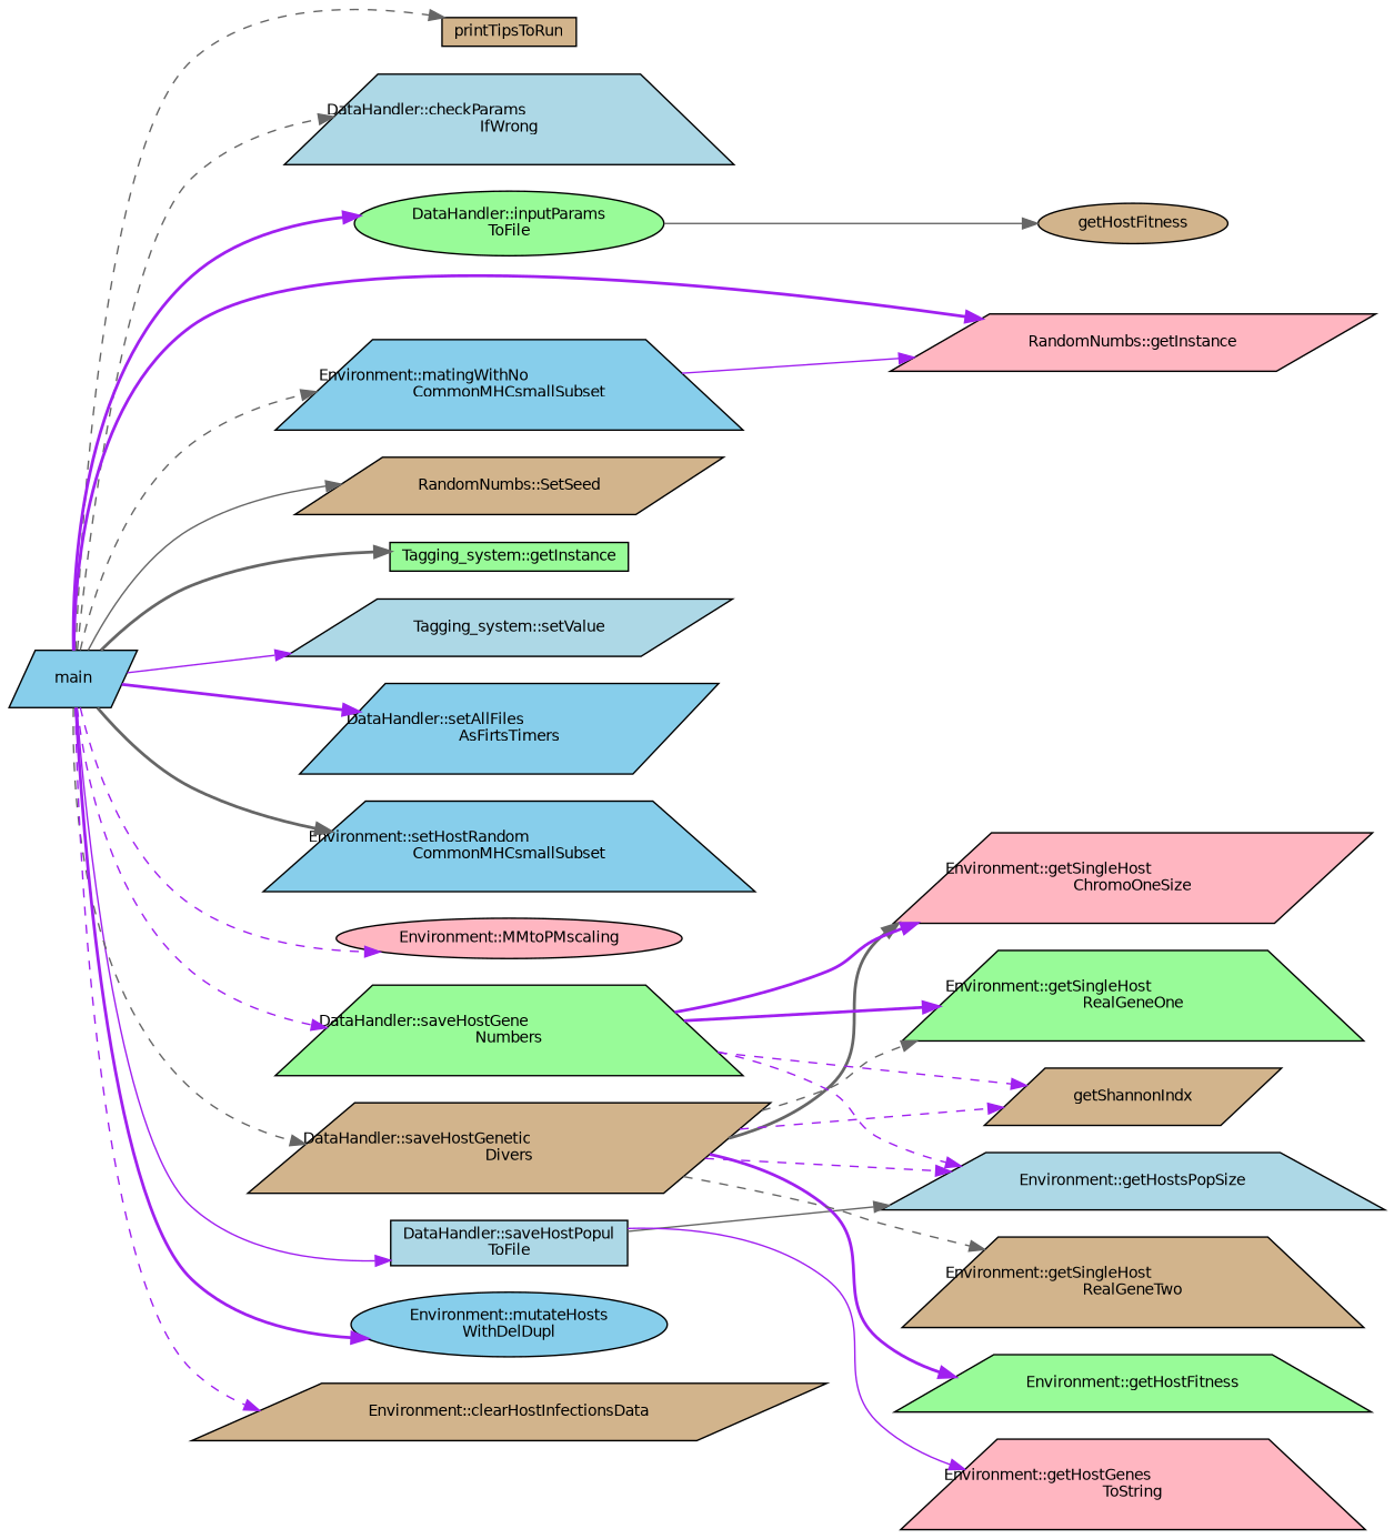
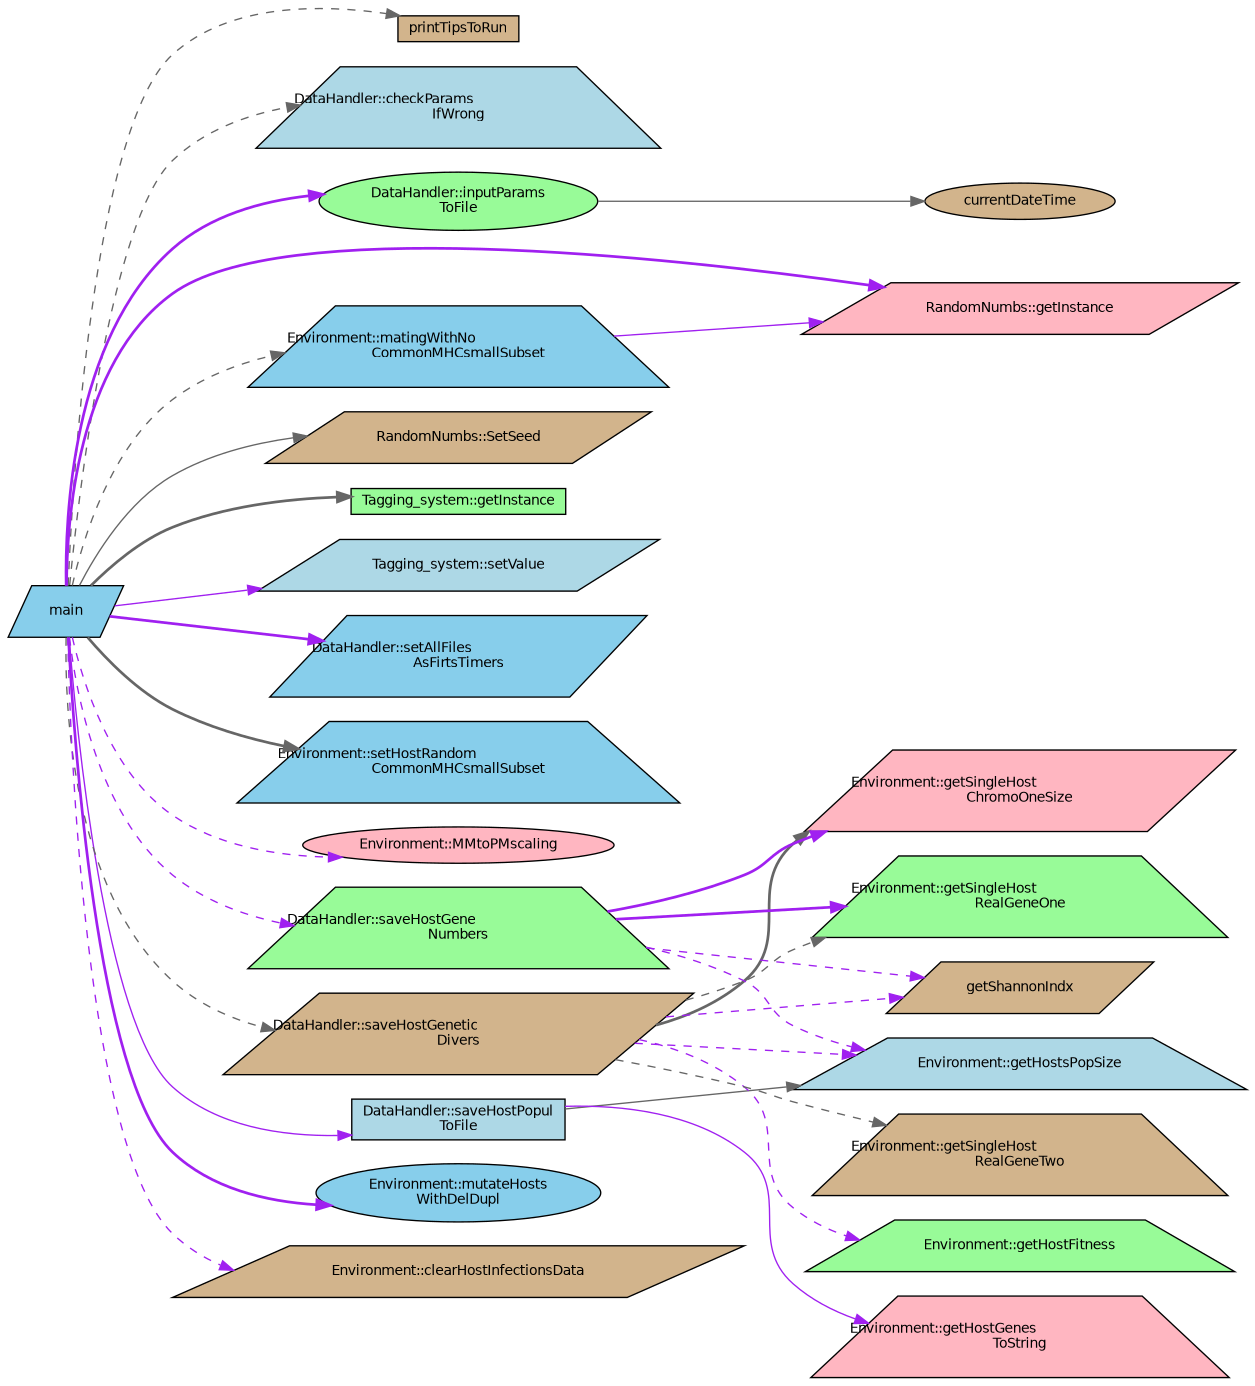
  digraph {
    rankdir=LR
    node [color=black fillcolor=tan fontname=Helvetica fontsize=10 shape=parallelogram style=filled]
    edge [color=purple fontname=Helvetica fontsize=10 labelfontname=Helvetica labelfontsize=10 style=dashed]
    n1 [fillcolor=skyblue fontcolor=black height=0.2 label=main width=0.4]
    n2 [height=0.2 label=printTipsToRun shape=box width=0.4]
    n3 [fillcolor=lightblue height=0.2 label="DataHandler::checkParams\lIfWrong" shape=trapezium width=0.4]
    n4 [fillcolor=palegreen height=0.2 label="DataHandler::inputParams\lToFile" shape=ellipse width=0.4]
    n5 [fillcolor=lightpink height=0.2 label="RandomNumbs::getInstance" width=0.4]
    n6 [height=0.2 label="RandomNumbs::SetSeed" width=0.4]
    n7 [fillcolor=palegreen height=0.2 label="Tagging_system::getInstance" shape=box width=0.4]
    n8 [fillcolor=lightblue height=0.2 label="Tagging_system::setValue" width=0.4]
    n9 [fillcolor=skyblue height=0.2 label="DataHandler::setAllFiles\lAsFirtsTimers" width=0.4]
    n10 [fillcolor=skyblue height=0.2 label="Environment::setHostRandom\lCommonMHCsmallSubset" shape=trapezium width=0.4]
    n11 [fillcolor=lightpink height=0.2 label="Environment::MMtoPMscaling" shape=ellipse width=0.4]
    n12 [fillcolor=lightblue height=0.2 label="DataHandler::saveHostPopul\lToFile" shape=box width=0.4]
    n13 [height=0.2 label="DataHandler::saveHostGenetic\lDivers" width=0.4]
    n14 [fillcolor=palegreen height=0.2 label="DataHandler::saveHostGene\lNumbers" shape=trapezium width=0.4]
    n15 [fillcolor=skyblue height=0.2 label="Environment::matingWithNo\lCommonMHCsmallSubset" shape=trapezium width=0.4]
    n16 [fillcolor=skyblue height=0.2 label="Environment::mutateHosts\lWithDelDupl" shape=ellipse width=0.4]
    n17 [height=0.2 label="Environment::clearHostInfectionsData" width=0.4]
-   n18 [height=0.2 label=getHostFitness shape=ellipse width=0.4]
+   n18 [height=0.2 label=currentDateTime shape=ellipse width=0.4]
    n19 [fillcolor=lightblue height=0.2 label="Environment::getHostsPopSize" shape=trapezium width=0.4]
    n20 [fillcolor=lightpink height=0.2 label="Environment::getHostGenes\lToString" shape=trapezium width=0.4]
    n21 [fillcolor=palegreen height=0.2 label="Environment::getHostFitness" shape=trapezium width=0.4]
    n22 [fillcolor=lightpink height=0.2 label="Environment::getSingleHost\lChromoOneSize" width=0.4]
    n23 [fillcolor=palegreen height=0.2 label="Environment::getSingleHost\lRealGeneOne" shape=trapezium width=0.4]
    n24 [height=0.2 label="Environment::getSingleHost\lRealGeneTwo" shape=trapezium width=0.4]
    n25 [height=0.2 label=getShannonIndx width=0.4]
    n1 -> n2 [color=gray40]
    n1 -> n3 [color=gray40]
    n1 -> n4 [style=bold]
    n1 -> n5 [style=bold]
    n1 -> n6 [color=gray40 style=solid]
    n1 -> n7 [color=gray40 style=bold]
    n1 -> n8 [style=solid]
    n1 -> n9 [style=bold]
    n1 -> n10 [color=gray40 style=bold]
    n1 -> n11
    n1 -> n12 [style=solid]
    n1 -> n13 [color=gray40]
    n1 -> n14
    n1 -> n15 [color=gray40]
    n1 -> n16 [style=bold]
    n1 -> n17
    n4 -> n18 [color=gray40 style=solid]
    n12 -> n19 [color=gray40 style=solid]
    n12 -> n20 [style=solid]
    n13 -> n19
-   n13 -> n21 [style=bold]
+   n13 -> n21
    n13 -> n22 [color=gray40 style=bold]
    n13 -> n23 [color=gray40]
    n13 -> n24 [color=gray40]
    n13 -> n25
    n14 -> n19
    n14 -> n22 [style=bold]
    n14 -> n23 [style=bold]
    n14 -> n25
    n15 -> n5 [style=solid]
  }
